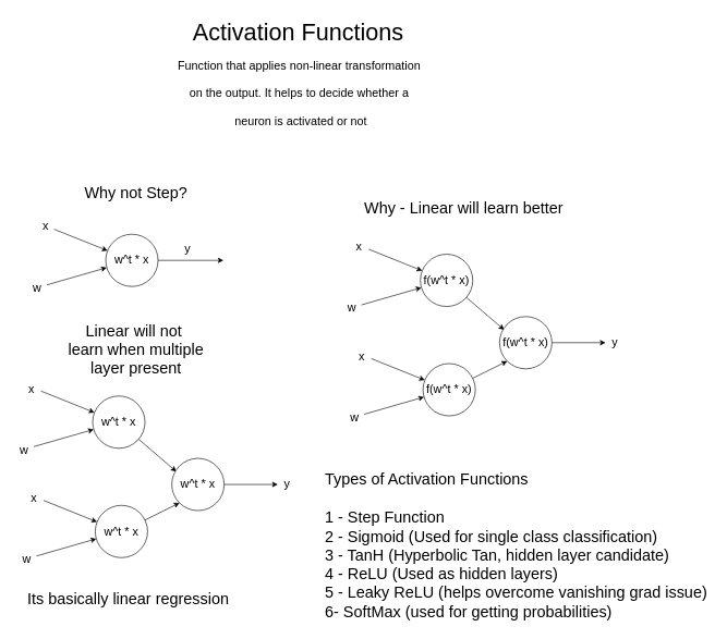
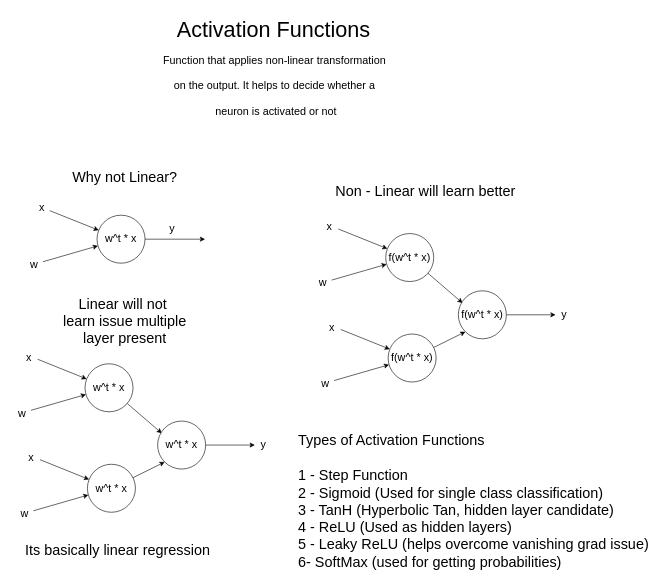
  <mxCell id="0" />
  <mxCell id="1" parent="0" />
  <mxCell id="2" value="&lt;font style=&quot;font-size: 36px;&quot;&gt;Activation Functions&lt;/font&gt;" style="text;html=1;align=center;verticalAlign=middle;resizable=0;points=[];autosize=1;strokeColor=none;fillColor=none;" vertex="1" parent="1"><mxGeometry x="285" y="20" width="340" height="55" as="geometry" /></mxCell>
  <mxCell id="3" value="&lt;font style=&quot;font-size: 18px;&quot;&gt;Function that applies non-linear transformation&amp;nbsp;&lt;br&gt;on the output. It helps to decide whether a&amp;nbsp;&lt;br&gt;neuron is activated or not&lt;/font&gt;" style="text;html=1;align=center;verticalAlign=middle;resizable=0;points=[];autosize=1;strokeColor=none;fillColor=none;fontSize=36;" vertex="1" parent="1"><mxGeometry x="262" y="65" width="394" height="142" as="geometry" /></mxCell>
- <mxCell id="4" value="&lt;font style=&quot;font-size: 24px;&quot;&gt;Why not Step?&lt;/font&gt;" style="text;html=1;align=center;verticalAlign=middle;resizable=0;points=[];autosize=1;strokeColor=none;fillColor=none;fontSize=18;" vertex="1" parent="1"><mxGeometry x="110" y="275" width="193" height="41" as="geometry" /></mxCell>
+ <mxCell id="4" value="&lt;font style=&quot;font-size: 24px;&quot;&gt;Why not Linear?&lt;/font&gt;" style="text;html=1;align=center;verticalAlign=middle;resizable=0;points=[];autosize=1;strokeColor=none;fillColor=none;fontSize=18;" vertex="1" parent="1"><mxGeometry x="110" y="275" width="193" height="41" as="geometry" /></mxCell>
  <mxCell id="5" style="edgeStyle=none;html=1;fontSize=18;" edge="1" parent="1" source="6"><mxGeometry relative="1" as="geometry"><mxPoint x="341" y="398" as="targetPoint" /></mxGeometry></mxCell>
  <mxCell id="6" value="w^t * x" style="ellipse;whiteSpace=wrap;html=1;fontSize=18;" vertex="1" parent="1"><mxGeometry x="161" y="358" width="80" height="80" as="geometry" /></mxCell>
  <mxCell id="7" style="edgeStyle=none;html=1;fontSize=18;" edge="1" parent="1" source="8" target="6"><mxGeometry relative="1" as="geometry" /></mxCell>
  <mxCell id="8" value="x" style="text;html=1;align=center;verticalAlign=middle;resizable=0;points=[];autosize=1;strokeColor=none;fillColor=none;fontSize=18;" vertex="1" parent="1"><mxGeometry x="55" y="328" width="27" height="34" as="geometry" /></mxCell>
  <mxCell id="9" style="edgeStyle=none;html=1;fontSize=18;" edge="1" parent="1" source="10" target="6"><mxGeometry relative="1" as="geometry" /></mxCell>
  <mxCell id="10" value="w" style="text;html=1;align=center;verticalAlign=middle;resizable=0;points=[];autosize=1;strokeColor=none;fillColor=none;fontSize=18;" vertex="1" parent="1"><mxGeometry x="40" y="423" width="31" height="34" as="geometry" /></mxCell>
  <mxCell id="11" value="y" style="text;html=1;align=center;verticalAlign=middle;resizable=0;points=[];autosize=1;strokeColor=none;fillColor=none;fontSize=18;" vertex="1" parent="1"><mxGeometry x="272" y="364" width="27" height="34" as="geometry" /></mxCell>
- <mxCell id="12" value="&lt;font style=&quot;font-size: 24px;&quot;&gt;Linear will not&amp;nbsp;&lt;br&gt;learn when multiple&lt;br&gt;layer present&lt;br&gt;&lt;/font&gt;" style="text;html=1;align=center;verticalAlign=middle;resizable=0;points=[];autosize=1;strokeColor=none;fillColor=none;fontSize=18;" vertex="1" parent="1"><mxGeometry x="94" y="486" width="225" height="98" as="geometry" /></mxCell>
+ <mxCell id="12" value="&lt;font style=&quot;font-size: 24px;&quot;&gt;Linear will not&amp;nbsp;&lt;br&gt;learn issue multiple&lt;br&gt;layer present&lt;br&gt;&lt;/font&gt;" style="text;html=1;align=center;verticalAlign=middle;resizable=0;points=[];autosize=1;strokeColor=none;fillColor=none;fontSize=18;" vertex="1" parent="1"><mxGeometry x="94" y="486" width="225" height="98" as="geometry" /></mxCell>
  <mxCell id="13" style="edgeStyle=none;html=1;fontSize=18;entryX=0.087;entryY=0.254;entryDx=0;entryDy=0;entryPerimeter=0;" edge="1" source="14" parent="1" target="27"><mxGeometry relative="1" as="geometry"><mxPoint x="321" y="645.61" as="targetPoint" /></mxGeometry></mxCell>
  <mxCell id="14" value="w^t * x" style="ellipse;whiteSpace=wrap;html=1;fontSize=18;" vertex="1" parent="1"><mxGeometry x="141" y="605.61" width="80" height="80" as="geometry" /></mxCell>
  <mxCell id="15" style="edgeStyle=none;html=1;fontSize=18;" edge="1" target="14" parent="1"><mxGeometry relative="1" as="geometry"><mxPoint x="62" y="598.002" as="sourcePoint" /></mxGeometry></mxCell>
  <mxCell id="16" style="edgeStyle=none;html=1;fontSize=18;" edge="1" source="17" target="14" parent="1"><mxGeometry relative="1" as="geometry" /></mxCell>
  <mxCell id="17" value="w" style="text;html=1;align=center;verticalAlign=middle;resizable=0;points=[];autosize=1;strokeColor=none;fillColor=none;fontSize=18;" vertex="1" parent="1"><mxGeometry x="20" y="670.61" width="31" height="34" as="geometry" /></mxCell>
  <mxCell id="18" value="y" style="text;html=1;align=center;verticalAlign=middle;resizable=0;points=[];autosize=1;strokeColor=none;fillColor=none;fontSize=18;" vertex="1" parent="1"><mxGeometry x="424" y="724" width="27" height="34" as="geometry" /></mxCell>
  <mxCell id="19" value="x" style="text;html=1;align=center;verticalAlign=middle;resizable=0;points=[];autosize=1;strokeColor=none;fillColor=none;fontSize=18;" vertex="1" parent="1"><mxGeometry x="33" y="577.61" width="27" height="34" as="geometry" /></mxCell>
  <mxCell id="20" style="edgeStyle=none;html=1;entryX=0;entryY=1;entryDx=0;entryDy=0;fontSize=24;" edge="1" parent="1" source="21" target="27"><mxGeometry relative="1" as="geometry" /></mxCell>
  <mxCell id="21" value="w^t * x" style="ellipse;whiteSpace=wrap;html=1;fontSize=18;" vertex="1" parent="1"><mxGeometry x="145" y="773" width="80" height="80" as="geometry" /></mxCell>
  <mxCell id="22" style="edgeStyle=none;html=1;fontSize=18;" edge="1" target="21" parent="1"><mxGeometry relative="1" as="geometry"><mxPoint x="66" y="765.392" as="sourcePoint" /></mxGeometry></mxCell>
  <mxCell id="23" style="edgeStyle=none;html=1;fontSize=18;" edge="1" source="24" target="21" parent="1"><mxGeometry relative="1" as="geometry" /></mxCell>
  <mxCell id="24" value="w" style="text;html=1;align=center;verticalAlign=middle;resizable=0;points=[];autosize=1;strokeColor=none;fillColor=none;fontSize=18;" vertex="1" parent="1"><mxGeometry x="24" y="838" width="31" height="34" as="geometry" /></mxCell>
  <mxCell id="25" value="x" style="text;html=1;align=center;verticalAlign=middle;resizable=0;points=[];autosize=1;strokeColor=none;fillColor=none;fontSize=18;" vertex="1" parent="1"><mxGeometry x="37" y="745" width="27" height="34" as="geometry" /></mxCell>
  <mxCell id="26" style="edgeStyle=none;html=1;fontSize=24;" edge="1" parent="1" source="27" target="18"><mxGeometry relative="1" as="geometry" /></mxCell>
  <mxCell id="27" value="w^t * x" style="ellipse;whiteSpace=wrap;html=1;fontSize=18;" vertex="1" parent="1"><mxGeometry x="262" y="701" width="80" height="80" as="geometry" /></mxCell>
  <mxCell id="28" value="&lt;font style=&quot;font-size: 24px;&quot;&gt;Its basically linear regression&lt;br&gt;&lt;/font&gt;" style="text;html=1;align=center;verticalAlign=middle;resizable=0;points=[];autosize=1;strokeColor=none;fillColor=none;fontSize=18;" vertex="1" parent="1"><mxGeometry x="32" y="895" width="326" height="41" as="geometry" /></mxCell>
- <mxCell id="29" value="&lt;font style=&quot;font-size: 24px;&quot;&gt;Why - Linear will&amp;nbsp;learn better&lt;br&gt;&lt;/font&gt;" style="text;html=1;align=center;verticalAlign=middle;resizable=0;points=[];autosize=1;strokeColor=none;fillColor=none;fontSize=18;" vertex="1" parent="1"><mxGeometry x="549" y="298" width="318" height="41" as="geometry" /></mxCell>
+ <mxCell id="29" value="&lt;font style=&quot;font-size: 24px;&quot;&gt;Non - Linear will&amp;nbsp;learn better&lt;br&gt;&lt;/font&gt;" style="text;html=1;align=center;verticalAlign=middle;resizable=0;points=[];autosize=1;strokeColor=none;fillColor=none;fontSize=18;" vertex="1" parent="1"><mxGeometry x="549" y="298" width="318" height="41" as="geometry" /></mxCell>
  <mxCell id="30" style="edgeStyle=none;html=1;fontSize=18;entryX=0.087;entryY=0.254;entryDx=0;entryDy=0;entryPerimeter=0;" edge="1" source="31" target="44" parent="1"><mxGeometry relative="1" as="geometry"><mxPoint x="822" y="428.61" as="targetPoint" /></mxGeometry></mxCell>
  <mxCell id="31" value="f(w^t * x)" style="ellipse;whiteSpace=wrap;html=1;fontSize=18;" vertex="1" parent="1"><mxGeometry x="642" y="388.61" width="80" height="80" as="geometry" /></mxCell>
  <mxCell id="32" style="edgeStyle=none;html=1;fontSize=18;" edge="1" target="31" parent="1"><mxGeometry relative="1" as="geometry"><mxPoint x="563" y="381.002" as="sourcePoint" /></mxGeometry></mxCell>
  <mxCell id="33" style="edgeStyle=none;html=1;fontSize=18;" edge="1" source="34" target="31" parent="1"><mxGeometry relative="1" as="geometry" /></mxCell>
  <mxCell id="34" value="w" style="text;html=1;align=center;verticalAlign=middle;resizable=0;points=[];autosize=1;strokeColor=none;fillColor=none;fontSize=18;" vertex="1" parent="1"><mxGeometry x="521" y="453.61" width="31" height="34" as="geometry" /></mxCell>
  <mxCell id="35" value="y" style="text;html=1;align=center;verticalAlign=middle;resizable=0;points=[];autosize=1;strokeColor=none;fillColor=none;fontSize=18;" vertex="1" parent="1"><mxGeometry x="925" y="507" width="27" height="34" as="geometry" /></mxCell>
  <mxCell id="36" value="x" style="text;html=1;align=center;verticalAlign=middle;resizable=0;points=[];autosize=1;strokeColor=none;fillColor=none;fontSize=18;" vertex="1" parent="1"><mxGeometry x="534" y="360.61" width="27" height="34" as="geometry" /></mxCell>
  <mxCell id="37" style="edgeStyle=none;html=1;entryX=0;entryY=1;entryDx=0;entryDy=0;fontSize=24;" edge="1" source="38" target="44" parent="1"><mxGeometry relative="1" as="geometry" /></mxCell>
  <mxCell id="38" value="f(w^t * x)" style="ellipse;whiteSpace=wrap;html=1;fontSize=18;" vertex="1" parent="1"><mxGeometry x="646" y="556" width="80" height="80" as="geometry" /></mxCell>
  <mxCell id="39" style="edgeStyle=none;html=1;fontSize=18;" edge="1" target="38" parent="1"><mxGeometry relative="1" as="geometry"><mxPoint x="567" y="548.392" as="sourcePoint" /></mxGeometry></mxCell>
  <mxCell id="40" style="edgeStyle=none;html=1;fontSize=18;" edge="1" source="41" target="38" parent="1"><mxGeometry relative="1" as="geometry" /></mxCell>
  <mxCell id="41" value="w" style="text;html=1;align=center;verticalAlign=middle;resizable=0;points=[];autosize=1;strokeColor=none;fillColor=none;fontSize=18;" vertex="1" parent="1"><mxGeometry x="525" y="621" width="31" height="34" as="geometry" /></mxCell>
  <mxCell id="42" value="x" style="text;html=1;align=center;verticalAlign=middle;resizable=0;points=[];autosize=1;strokeColor=none;fillColor=none;fontSize=18;" vertex="1" parent="1"><mxGeometry x="538" y="528" width="27" height="34" as="geometry" /></mxCell>
  <mxCell id="43" style="edgeStyle=none;html=1;fontSize=24;" edge="1" source="44" target="35" parent="1"><mxGeometry relative="1" as="geometry" /></mxCell>
  <mxCell id="44" value="f(w^t * x)" style="ellipse;whiteSpace=wrap;html=1;fontSize=18;" vertex="1" parent="1"><mxGeometry x="763" y="484" width="80" height="80" as="geometry" /></mxCell>
  <mxCell id="45" value="&lt;div style=&quot;text-align: left;&quot;&gt;&lt;span style=&quot;font-size: 24px; background-color: initial;&quot;&gt;Types of Activation Functions&lt;/span&gt;&lt;/div&gt;&lt;font style=&quot;&quot;&gt;&lt;div style=&quot;text-align: left;&quot;&gt;&lt;span style=&quot;font-size: 24px;&quot;&gt;&lt;br&gt;&lt;/span&gt;&lt;/div&gt;&lt;span style=&quot;font-size: 24px;&quot;&gt;&lt;div style=&quot;text-align: left;&quot;&gt;&lt;span style=&quot;background-color: initial;&quot;&gt;1 - Step Function&lt;/span&gt;&lt;/div&gt;&lt;/span&gt;&lt;span style=&quot;font-size: 24px;&quot;&gt;&lt;div style=&quot;text-align: left;&quot;&gt;&lt;span style=&quot;background-color: initial;&quot;&gt;2 - Sigmoid (Used for single class classification)&lt;/span&gt;&lt;/div&gt;&lt;/span&gt;&lt;span style=&quot;font-size: 24px;&quot;&gt;&lt;div style=&quot;text-align: left;&quot;&gt;&lt;span style=&quot;background-color: initial;&quot;&gt;3 - TanH (Hyperbolic Tan, hidden layer candidate)&lt;/span&gt;&lt;/div&gt;&lt;/span&gt;&lt;span style=&quot;font-size: 24px;&quot;&gt;&lt;div style=&quot;text-align: left;&quot;&gt;&lt;span style=&quot;background-color: initial;&quot;&gt;4 - ReLU (Used as hidden layers)&lt;/span&gt;&lt;/div&gt;&lt;/span&gt;&lt;span style=&quot;font-size: 24px;&quot;&gt;&lt;div style=&quot;text-align: left;&quot;&gt;&lt;span style=&quot;background-color: initial;&quot;&gt;5 - Leaky ReLU (helps overcome vanishing grad issue)&lt;/span&gt;&lt;/div&gt;&lt;/span&gt;&lt;span style=&quot;font-size: 24px;&quot;&gt;&lt;div style=&quot;text-align: left;&quot;&gt;&lt;span style=&quot;background-color: initial;&quot;&gt;6- SoftMax (used for getting probabilities)&lt;/span&gt;&lt;/div&gt;&lt;/span&gt;&lt;/font&gt;" style="text;html=1;align=center;verticalAlign=middle;resizable=0;points=[];autosize=1;strokeColor=none;fillColor=none;fontSize=18;" vertex="1" parent="1"><mxGeometry x="487" y="714" width="602" height="242" as="geometry" /></mxCell>
